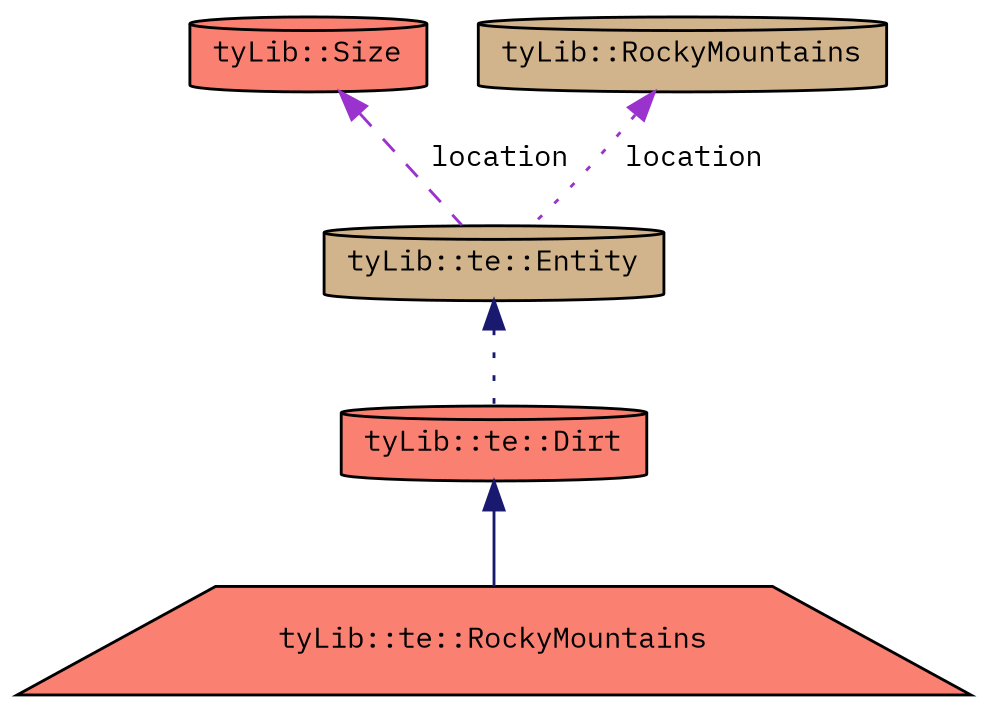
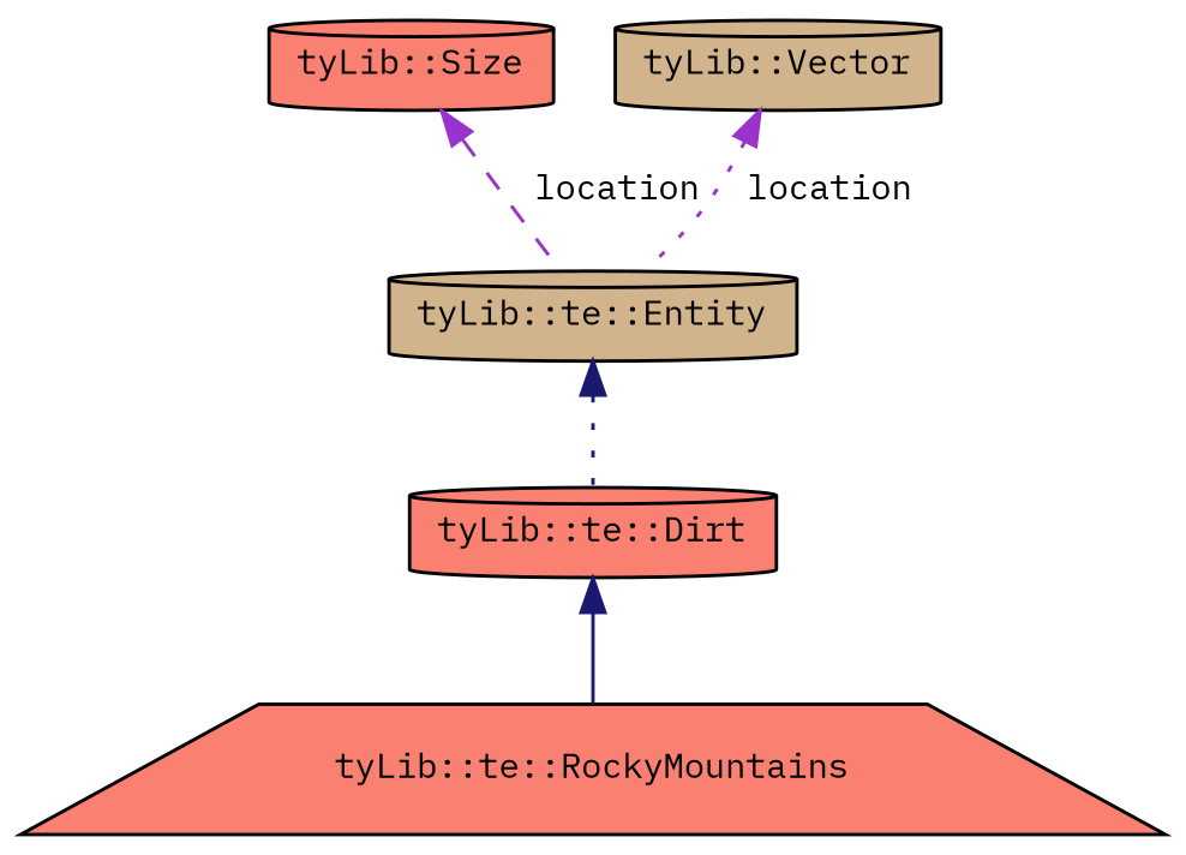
  digraph {
    fontname="IBM Plex Mono"
    node [color=black fillcolor=salmon fontname="IBM Plex Mono" fontsize=10 shape=cylinder style=filled]
    edge [color=midnightblue dir=back fontname="IBM Plex Mono" fontsize=10 labelfontname=Helvetica labelfontsize=10 style=dotted]
    n1 [fontcolor=black height=0.2 label="tyLib::te::RockyMountains" shape=trapezium width=0.4]
    n2 [height=0.2 label="tyLib::te::Dirt" width=0.4]
    n3 [fillcolor=tan height=0.2 label="tyLib::te::Entity" width=0.4]
    n4 [height=0.2 label="tyLib::Size" width=0.4]
-   n5 [fillcolor=tan height=0.2 label="tyLib::RockyMountains" width=0.4]
+   n5 [fillcolor=tan height=0.2 label="tyLib::Vector" width=0.4]
    n2 -> n1 [style=solid]
    n3 -> n2
    n4 -> n3 [color=darkorchid3 label=" location" style=dashed]
    n5 -> n3 [color=darkorchid3 label=" location"]
  }
